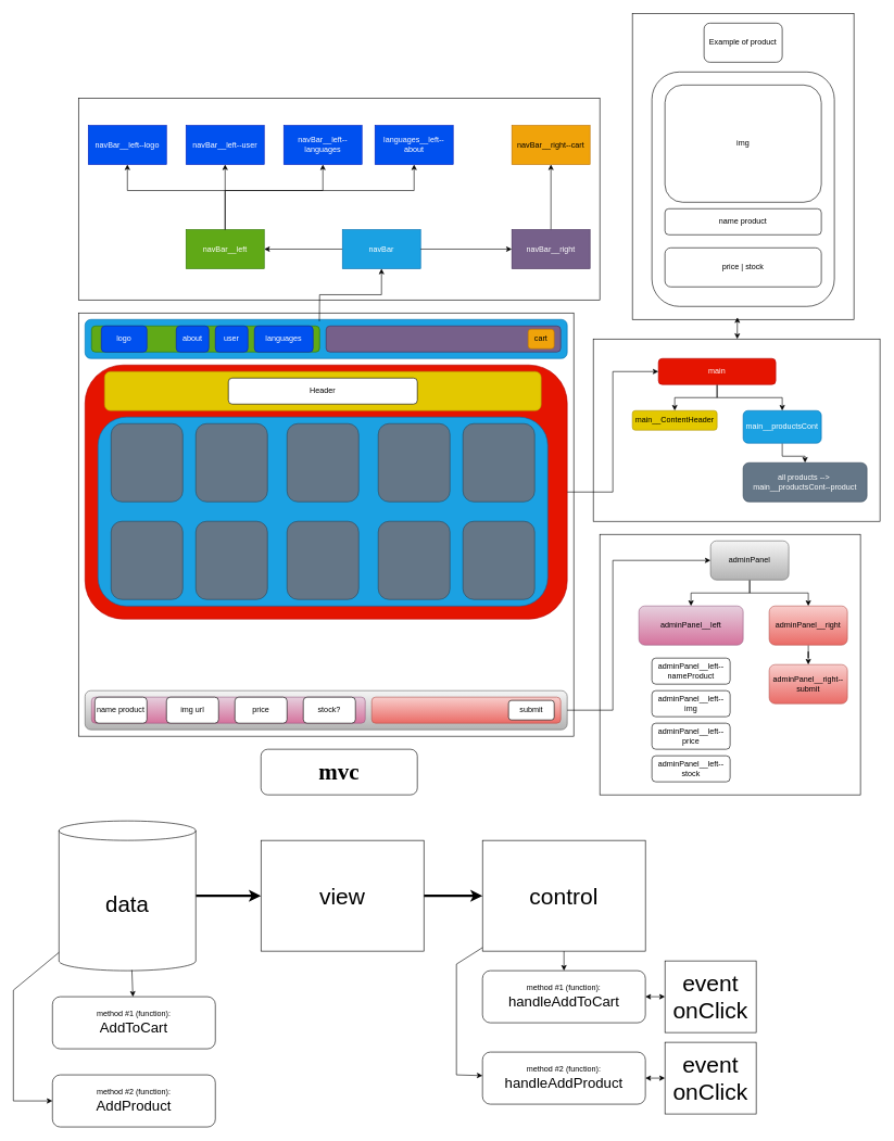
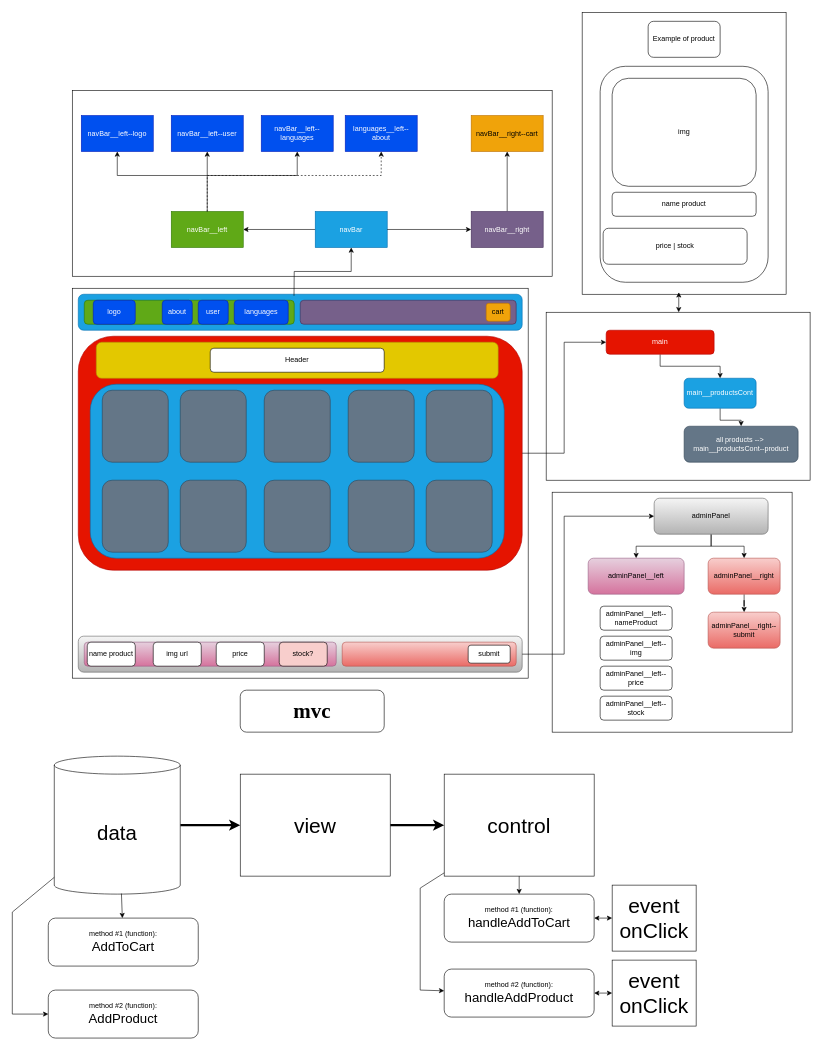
  <mxCell id="0" />
  <mxCell id="1" parent="0" />
  <mxCell id="2" value="" style="rounded=0;whiteSpace=wrap;html=1;" parent="1" vertex="1"><mxGeometry x="120" y="480" width="760" height="650" as="geometry" /></mxCell>
  <mxCell id="3" value="" style="rounded=1;whiteSpace=wrap;html=1;fillColor=#1ba1e2;strokeColor=#006EAF;fontColor=#ffffff;" parent="1" vertex="1"><mxGeometry x="130" y="490" width="740" height="60" as="geometry" /></mxCell>
  <mxCell id="4" value="" style="rounded=1;whiteSpace=wrap;html=1;fillColor=#e51400;fontColor=#ffffff;strokeColor=#B20000;" parent="1" vertex="1"><mxGeometry x="130" y="560" width="740" height="390" as="geometry" /></mxCell>
  <mxCell id="5" value="" style="rounded=1;whiteSpace=wrap;html=1;fillColor=#e3c800;fontColor=#000000;strokeColor=#B09500;" parent="1" vertex="1"><mxGeometry x="160" y="570" width="670" height="60" as="geometry" /></mxCell>
  <mxCell id="6" value="" style="rounded=1;whiteSpace=wrap;html=1;fillColor=#60a917;strokeColor=#2D7600;fontColor=#ffffff;" parent="1" vertex="1"><mxGeometry x="140" y="500" width="350" height="40" as="geometry" /></mxCell>
  <mxCell id="7" value="languages" style="rounded=1;whiteSpace=wrap;html=1;fillColor=#0050ef;fontColor=#ffffff;strokeColor=#001DBC;" parent="1" vertex="1"><mxGeometry x="390" y="500" width="90" height="40" as="geometry" /></mxCell>
  <mxCell id="8" value="user" style="rounded=1;whiteSpace=wrap;html=1;fillColor=#0050ef;fontColor=#ffffff;strokeColor=#001DBC;" parent="1" vertex="1"><mxGeometry x="330" y="500" width="50" height="40" as="geometry" /></mxCell>
  <mxCell id="9" value="about" style="rounded=1;whiteSpace=wrap;html=1;fillColor=#0050ef;fontColor=#ffffff;strokeColor=#001DBC;" parent="1" vertex="1"><mxGeometry x="270" y="500" width="50" height="40" as="geometry" /></mxCell>
  <mxCell id="10" value="logo" style="rounded=1;whiteSpace=wrap;html=1;fillColor=#0050ef;fontColor=#ffffff;strokeColor=#001DBC;" parent="1" vertex="1"><mxGeometry x="155" y="500" width="70" height="40" as="geometry" /></mxCell>
  <mxCell id="11" value="" style="rounded=1;whiteSpace=wrap;html=1;fillColor=#76608a;fontColor=#ffffff;strokeColor=#432D57;" parent="1" vertex="1"><mxGeometry x="500" y="500" width="360" height="40" as="geometry" /></mxCell>
  <mxCell id="12" value="cart" style="rounded=1;whiteSpace=wrap;html=1;fillColor=#f0a30a;fontColor=#000000;strokeColor=#BD7000;" parent="1" vertex="1"><mxGeometry x="810" y="505" width="40" height="30" as="geometry" /></mxCell>
  <mxCell id="13" value="Header" style="rounded=1;whiteSpace=wrap;html=1;" parent="1" vertex="1"><mxGeometry x="350" y="580" width="290" height="40" as="geometry" /></mxCell>
  <mxCell id="14" value="" style="rounded=1;whiteSpace=wrap;html=1;fillColor=#1ba1e2;fontColor=#ffffff;strokeColor=#006EAF;" parent="1" vertex="1"><mxGeometry x="150" y="640" width="690" height="290" as="geometry" /></mxCell>
  <mxCell id="15" value="" style="rounded=1;whiteSpace=wrap;html=1;fillColor=#647687;fontColor=#ffffff;strokeColor=#314354;" parent="1" vertex="1"><mxGeometry x="710" y="650" width="110" height="120" as="geometry" /></mxCell>
  <mxCell id="16" value="" style="rounded=1;whiteSpace=wrap;html=1;fillColor=#647687;fontColor=#ffffff;strokeColor=#314354;" parent="1" vertex="1"><mxGeometry x="580" y="650" width="110" height="120" as="geometry" /></mxCell>
  <mxCell id="17" value="" style="rounded=1;whiteSpace=wrap;html=1;fillColor=#647687;fontColor=#ffffff;strokeColor=#314354;" parent="1" vertex="1"><mxGeometry x="170" y="650" width="110" height="120" as="geometry" /></mxCell>
  <mxCell id="18" value="" style="rounded=1;whiteSpace=wrap;html=1;fillColor=#647687;fontColor=#ffffff;strokeColor=#314354;" parent="1" vertex="1"><mxGeometry x="300" y="650" width="110" height="120" as="geometry" /></mxCell>
  <mxCell id="19" value="" style="rounded=1;whiteSpace=wrap;html=1;fillColor=#647687;fontColor=#ffffff;strokeColor=#314354;" parent="1" vertex="1"><mxGeometry x="440" y="650" width="110" height="120" as="geometry" /></mxCell>
  <mxCell id="20" value="" style="rounded=1;whiteSpace=wrap;html=1;fillColor=#647687;fontColor=#ffffff;strokeColor=#314354;" parent="1" vertex="1"><mxGeometry x="170" y="800" width="110" height="120" as="geometry" /></mxCell>
  <mxCell id="21" value="" style="rounded=1;whiteSpace=wrap;html=1;fillColor=#647687;fontColor=#ffffff;strokeColor=#314354;" parent="1" vertex="1"><mxGeometry x="300" y="800" width="110" height="120" as="geometry" /></mxCell>
  <mxCell id="22" value="" style="rounded=1;whiteSpace=wrap;html=1;fillColor=#647687;fontColor=#ffffff;strokeColor=#314354;" parent="1" vertex="1"><mxGeometry x="440" y="800" width="110" height="120" as="geometry" /></mxCell>
  <mxCell id="23" value="" style="rounded=1;whiteSpace=wrap;html=1;fillColor=#647687;fontColor=#ffffff;strokeColor=#314354;" parent="1" vertex="1"><mxGeometry x="580" y="800" width="110" height="120" as="geometry" /></mxCell>
  <mxCell id="24" value="" style="rounded=1;whiteSpace=wrap;html=1;fillColor=#647687;fontColor=#ffffff;strokeColor=#314354;" parent="1" vertex="1"><mxGeometry x="710" y="800" width="110" height="120" as="geometry" /></mxCell>
  <mxCell id="25" value="" style="rounded=1;whiteSpace=wrap;html=1;fillColor=#f5f5f5;gradientColor=#b3b3b3;strokeColor=#666666;" parent="1" vertex="1"><mxGeometry x="130" y="1060" width="740" height="60" as="geometry" /></mxCell>
  <mxCell id="26" value="" style="rounded=1;whiteSpace=wrap;html=1;fillColor=#e6d0de;gradientColor=#d5739d;strokeColor=#996185;" parent="1" vertex="1"><mxGeometry x="140" y="1070" width="420" height="40" as="geometry" /></mxCell>
  <mxCell id="27" value="img url" style="rounded=1;whiteSpace=wrap;html=1;" parent="1" vertex="1"><mxGeometry x="255" y="1070" width="80" height="40" as="geometry" /></mxCell>
  <mxCell id="28" value="name product" style="rounded=1;whiteSpace=wrap;html=1;" parent="1" vertex="1"><mxGeometry x="145" y="1070" width="80" height="40" as="geometry" /></mxCell>
  <mxCell id="29" value="price" style="rounded=1;whiteSpace=wrap;html=1;" parent="1" vertex="1"><mxGeometry x="360" y="1070" width="80" height="40" as="geometry" /></mxCell>
- <mxCell id="30" value="stock?" style="rounded=1;whiteSpace=wrap;html=1;" parent="1" vertex="1"><mxGeometry x="465" y="1070" width="80" height="40" as="geometry" /></mxCell>
+ <mxCell id="30" value="stock?" style="rounded=1;whiteSpace=wrap;html=1;fillColor=#f8cecc;" parent="1" vertex="1"><mxGeometry x="465" y="1070" width="80" height="40" as="geometry" /></mxCell>
  <mxCell id="31" value="" style="rounded=1;whiteSpace=wrap;html=1;fillColor=#f8cecc;gradientColor=#ea6b66;strokeColor=#b85450;" parent="1" vertex="1"><mxGeometry x="570" y="1070" width="290" height="40" as="geometry" /></mxCell>
  <mxCell id="32" value="submit" style="rounded=1;whiteSpace=wrap;html=1;" parent="1" vertex="1"><mxGeometry x="780" y="1075" width="70" height="30" as="geometry" /></mxCell>
  <mxCell id="33" value="&lt;h1&gt;&lt;font face=&quot;Verdana&quot; style=&quot;font-size: 35px;&quot;&gt;mvc&lt;/font&gt;&lt;/h1&gt;" style="rounded=1;whiteSpace=wrap;html=1;" parent="1" vertex="1"><mxGeometry x="400" y="1150" width="240" height="70" as="geometry" /></mxCell>
  <mxCell id="34" value="" style="edgeStyle=orthogonalEdgeStyle;rounded=0;orthogonalLoop=1;jettySize=auto;html=1;strokeWidth=4;" parent="1" source="35" target="37" edge="1"><mxGeometry relative="1" as="geometry" /></mxCell>
  <mxCell id="35" value="&lt;font style=&quot;font-size: 34px;&quot;&gt;data&lt;/font&gt;" style="shape=cylinder3;whiteSpace=wrap;html=1;boundedLbl=1;backgroundOutline=1;size=15;" parent="1" vertex="1"><mxGeometry x="90" y="1260" width="210" height="230" as="geometry" /></mxCell>
  <mxCell id="36" value="" style="edgeStyle=orthogonalEdgeStyle;rounded=0;orthogonalLoop=1;jettySize=auto;html=1;strokeWidth=4;" parent="1" source="37" target="38" edge="1"><mxGeometry relative="1" as="geometry" /></mxCell>
  <mxCell id="37" value="&lt;font style=&quot;font-size: 35px;&quot;&gt;view&lt;/font&gt;" style="whiteSpace=wrap;html=1;" parent="1" vertex="1"><mxGeometry x="400" y="1290" width="250" height="170" as="geometry" /></mxCell>
  <mxCell id="38" value="&lt;font style=&quot;font-size: 35px;&quot;&gt;control&lt;/font&gt;" style="whiteSpace=wrap;html=1;" parent="1" vertex="1"><mxGeometry x="740" y="1290" width="250" height="170" as="geometry" /></mxCell>
  <mxCell id="39" value="&lt;font style=&quot;font-size: 35px;&quot;&gt;event&lt;/font&gt;&lt;div&gt;&lt;font style=&quot;font-size: 35px;&quot;&gt;onClick&lt;/font&gt;&lt;/div&gt;" style="whiteSpace=wrap;html=1;" parent="1" vertex="1"><mxGeometry x="1020" y="1475" width="140" height="110" as="geometry" /></mxCell>
  <mxCell id="40" value="method #1 (function):&lt;div&gt;&lt;span style=&quot;font-size: 22px;&quot;&gt;handleAddToCart&lt;/span&gt;&lt;/div&gt;" style="rounded=1;whiteSpace=wrap;html=1;" parent="1" vertex="1"><mxGeometry x="740" y="1490" width="250" height="80" as="geometry" /></mxCell>
  <mxCell id="41" value="method #2 (function):&lt;div&gt;&lt;span style=&quot;font-size: 22px;&quot;&gt;handleAddProduct&lt;/span&gt;&lt;/div&gt;" style="rounded=1;whiteSpace=wrap;html=1;" parent="1" vertex="1"><mxGeometry x="740" y="1615" width="250" height="80" as="geometry" /></mxCell>
  <mxCell id="42" value="&lt;font style=&quot;font-size: 35px;&quot;&gt;event&lt;/font&gt;&lt;div&gt;&lt;font style=&quot;font-size: 35px;&quot;&gt;onClick&lt;/font&gt;&lt;/div&gt;" style="whiteSpace=wrap;html=1;" parent="1" vertex="1"><mxGeometry x="1020" y="1600" width="140" height="110" as="geometry" /></mxCell>
  <mxCell id="43" value="" style="endArrow=classic;html=1;rounded=0;" parent="1" source="38" target="40" edge="1"><mxGeometry width="50" height="50" relative="1" as="geometry"><mxPoint x="865" y="1460" as="sourcePoint" /><mxPoint x="900" y="1390" as="targetPoint" /><Array as="points"><mxPoint x="865" y="1480" /></Array></mxGeometry></mxCell>
  <mxCell id="44" value="" style="endArrow=classic;html=1;rounded=0;" parent="1" source="38" target="41" edge="1"><mxGeometry width="50" height="50" relative="1" as="geometry"><mxPoint x="840" y="1480" as="sourcePoint" /><mxPoint x="680" y="1390" as="targetPoint" /><Array as="points"><mxPoint x="700" y="1480" /><mxPoint x="700" y="1650" /></Array></mxGeometry></mxCell>
  <mxCell id="45" value="method #1 (function):&lt;div&gt;&lt;span style=&quot;font-size: 22px;&quot;&gt;AddToCart&lt;/span&gt;&lt;/div&gt;" style="rounded=1;whiteSpace=wrap;html=1;" parent="1" vertex="1"><mxGeometry y="1530" width="250" height="80" as="geometry" x="80" /></mxCell>
  <mxCell id="46" value="" style="endArrow=classic;html=1;rounded=0;" parent="1" source="35" target="47" edge="1"><mxGeometry width="50" height="50" relative="1" as="geometry"><mxPoint x="630" y="1440" as="sourcePoint" /><mxPoint x="20" y="1720" as="targetPoint" /><Array as="points"><mxPoint x="20" y="1520" /><mxPoint x="20" y="1690" /></Array></mxGeometry></mxCell>
  <mxCell id="47" value="method #2 (function):&lt;div&gt;&lt;span style=&quot;font-size: 22px;&quot;&gt;AddProduct&lt;/span&gt;&lt;/div&gt;" style="rounded=1;whiteSpace=wrap;html=1;" parent="1" vertex="1"><mxGeometry y="1650" width="250" height="80" as="geometry" x="80" /></mxCell>
  <mxCell id="48" value="" style="endArrow=classic;html=1;rounded=0;exitX=0.533;exitY=0.996;exitDx=0;exitDy=0;exitPerimeter=0;" parent="1" source="35" target="45" edge="1"><mxGeometry width="50" height="50" relative="1" as="geometry"><mxPoint x="190" y="1540" as="sourcePoint" /><mxPoint x="240" y="1490" as="targetPoint" /></mxGeometry></mxCell>
  <mxCell id="49" value="" style="endArrow=classic;startArrow=classic;html=1;rounded=0;" parent="1" source="40" target="39" edge="1"><mxGeometry width="50" height="50" relative="1" as="geometry"><mxPoint x="990" y="1560" as="sourcePoint" /><mxPoint x="1040" y="1510" as="targetPoint" /></mxGeometry></mxCell>
  <mxCell id="50" value="" style="endArrow=classic;startArrow=classic;html=1;rounded=0;" parent="1" source="41" target="42" edge="1"><mxGeometry width="50" height="50" relative="1" as="geometry"><mxPoint x="980" y="1790" as="sourcePoint" /><mxPoint x="1030" y="1740" as="targetPoint" /></mxGeometry></mxCell>
  <mxCell id="51" value="" style="rounded=0;whiteSpace=wrap;html=1;" vertex="1" parent="1"><mxGeometry x="920" y="820" width="400" height="400" as="geometry" /></mxCell>
  <mxCell id="52" value="" style="edgeStyle=orthogonalEdgeStyle;rounded=0;orthogonalLoop=1;jettySize=auto;html=1;" parent="1" source="25" target="56" edge="1"><mxGeometry relative="1" as="geometry"><Array as="points"><mxPoint x="940" y="1090" /><mxPoint x="940" y="860" /></Array></mxGeometry></mxCell>
  <mxCell id="53" value="" style="edgeStyle=orthogonalEdgeStyle;rounded=0;orthogonalLoop=1;jettySize=auto;html=1;" parent="1" source="56" target="57" edge="1"><mxGeometry relative="1" as="geometry" /></mxCell>
  <mxCell id="54" value="" style="edgeStyle=orthogonalEdgeStyle;rounded=0;orthogonalLoop=1;jettySize=auto;html=1;" parent="1" source="56" target="58" edge="1"><mxGeometry relative="1" as="geometry" /></mxCell>
  <mxCell id="55" value="" style="edgeStyle=orthogonalEdgeStyle;rounded=0;orthogonalLoop=1;jettySize=auto;html=1;" parent="1" source="58" target="59" edge="1"><mxGeometry relative="1" as="geometry" /></mxCell>
- <mxCell id="56" value="adminPanel" style="whiteSpace=wrap;html=1;fillColor=#f5f5f5;strokeColor=#666666;rounded=1;gradientColor=#b3b3b3;" parent="1" vertex="1"><mxGeometry x="1090" y="830" width="120" height="60" as="geometry" /></mxCell>
+ <mxCell id="56" value="adminPanel" style="whiteSpace=wrap;html=1;fillColor=#f5f5f5;strokeColor=#666666;rounded=1;gradientColor=#b3b3b3;" parent="1" vertex="1"><mxGeometry x="1090" y="830" width="190" height="60" as="geometry" /></mxCell>
  <mxCell id="57" value="adminPanel__left" style="whiteSpace=wrap;html=1;fillColor=#e6d0de;strokeColor=#996185;rounded=1;gradientColor=#d5739d;" parent="1" vertex="1"><mxGeometry x="980" y="930" width="160" height="60" as="geometry" /></mxCell>
  <mxCell id="58" value="adminPanel__right" style="whiteSpace=wrap;html=1;fillColor=#f8cecc;strokeColor=#b85450;rounded=1;gradientColor=#ea6b66;" parent="1" vertex="1"><mxGeometry x="1180" y="930" width="120" height="60" as="geometry" /></mxCell>
  <mxCell id="59" value="adminPanel__right--submit" style="whiteSpace=wrap;html=1;fillColor=#f8cecc;strokeColor=#b85450;rounded=1;gradientColor=#ea6b66;" parent="1" vertex="1"><mxGeometry x="1180" y="1020" width="120" height="60" as="geometry" /></mxCell>
  <mxCell id="60" value="adminPanel__left--nameProduct" style="rounded=1;whiteSpace=wrap;html=1;" parent="1" vertex="1"><mxGeometry x="1000" y="1010" width="120" height="40" as="geometry" /></mxCell>
  <mxCell id="61" value="adminPanel__left--img" style="rounded=1;whiteSpace=wrap;html=1;" parent="1" vertex="1"><mxGeometry x="1000" y="1060" width="120" height="40" as="geometry" /></mxCell>
  <mxCell id="62" value="adminPanel__left--stock" style="rounded=1;whiteSpace=wrap;html=1;" parent="1" vertex="1"><mxGeometry x="1000" y="1160" width="120" height="40" as="geometry" /></mxCell>
  <mxCell id="63" value="adminPanel__left--price" style="rounded=1;whiteSpace=wrap;html=1;" parent="1" vertex="1"><mxGeometry x="1000" y="1110" width="120" height="40" as="geometry" /></mxCell>
  <mxCell id="64" value="" style="rounded=0;whiteSpace=wrap;html=1;" vertex="1" parent="1"><mxGeometry x="910" y="520" width="440" height="280" as="geometry" /></mxCell>
- <mxCell id="65" value="" style="edgeStyle=orthogonalEdgeStyle;rounded=0;orthogonalLoop=1;jettySize=auto;html=1;" parent="1" source="67" target="68" edge="1"><mxGeometry relative="1" as="geometry" /></mxCell>
  <mxCell id="66" value="" style="edgeStyle=orthogonalEdgeStyle;rounded=0;orthogonalLoop=1;jettySize=auto;html=1;" parent="1" source="67" target="70" edge="1"><mxGeometry relative="1" as="geometry" /></mxCell>
  <mxCell id="67" value="main" style="rounded=1;whiteSpace=wrap;html=1;fillColor=#e51400;fontColor=#ffffff;strokeColor=#B20000;" parent="1" vertex="1"><mxGeometry x="1010" y="550" width="180" height="40" as="geometry" /></mxCell>
- <mxCell id="68" value="main__ContentHeader" style="whiteSpace=wrap;html=1;fillColor=#e3c800;strokeColor=#B09500;fontColor=#000000;rounded=1;" parent="1" vertex="1"><mxGeometry x="970" y="630" width="130" height="30" as="geometry" /></mxCell>
  <mxCell id="69" value="" style="edgeStyle=orthogonalEdgeStyle;rounded=0;orthogonalLoop=1;jettySize=auto;html=1;" parent="1" source="70" target="71" edge="1"><mxGeometry relative="1" as="geometry" /></mxCell>
  <mxCell id="70" value="main__productsCont" style="whiteSpace=wrap;html=1;fillColor=#1ba1e2;strokeColor=#006EAF;fontColor=#ffffff;rounded=1;" parent="1" vertex="1"><mxGeometry x="1140" y="630" width="120" height="50" as="geometry" /></mxCell>
  <mxCell id="71" value="all products --&amp;gt;&amp;nbsp;&lt;div&gt;main__productsCont--product&lt;/div&gt;" style="whiteSpace=wrap;html=1;fillColor=#647687;strokeColor=#314354;fontColor=#ffffff;rounded=1;" parent="1" vertex="1"><mxGeometry x="1140" y="710" width="190" height="60" as="geometry" /></mxCell>
  <mxCell id="72" value="" style="edgeStyle=orthogonalEdgeStyle;rounded=0;orthogonalLoop=1;jettySize=auto;html=1;" parent="1" source="4" target="67" edge="1"><mxGeometry relative="1" as="geometry" /></mxCell>
  <mxCell id="73" value="" style="rounded=0;whiteSpace=wrap;html=1;" vertex="1" parent="1"><mxGeometry x="120" y="150" width="800" height="310" as="geometry" /></mxCell>
  <mxCell id="74" value="" style="edgeStyle=orthogonalEdgeStyle;rounded=0;orthogonalLoop=1;jettySize=auto;html=1;" parent="1" source="75" target="76" edge="1"><mxGeometry relative="1" as="geometry" /></mxCell>
  <mxCell id="75" value="navBar" style="rounded=0;whiteSpace=wrap;html=1;fillColor=#1ba1e2;strokeColor=#006EAF;fontColor=#ffffff;" parent="1" vertex="1"><mxGeometry x="525" y="352.02" width="120" height="60" as="geometry" /></mxCell>
  <mxCell id="76" value="navBar__left" style="whiteSpace=wrap;html=1;rounded=0;fillColor=#60a917;fontColor=#ffffff;strokeColor=#2D7600;" parent="1" vertex="1"><mxGeometry x="285" y="352.02" width="120" height="60" as="geometry" /></mxCell>
  <mxCell id="77" value="languages__left--about" style="whiteSpace=wrap;html=1;rounded=0;fillColor=#0050ef;fontColor=#ffffff;strokeColor=#001DBC;" parent="1" vertex="1"><mxGeometry x="575" y="192.02" width="120" height="60" as="geometry" /></mxCell>
  <mxCell id="78" value="navBar__left--user" style="whiteSpace=wrap;html=1;rounded=0;fillColor=#0050ef;fontColor=#ffffff;strokeColor=#001DBC;" parent="1" vertex="1"><mxGeometry x="285" y="192.02" width="120" height="60" as="geometry" /></mxCell>
  <mxCell id="79" value="navBar__left--languages" style="whiteSpace=wrap;html=1;rounded=0;fillColor=#0050ef;fontColor=#ffffff;strokeColor=#001DBC;" parent="1" vertex="1"><mxGeometry x="435" y="192.02" width="120" height="60" as="geometry" /></mxCell>
  <mxCell id="80" value="" style="edgeStyle=orthogonalEdgeStyle;rounded=0;orthogonalLoop=1;jettySize=auto;html=1;" parent="1" source="81" target="83" edge="1"><mxGeometry relative="1" as="geometry" /></mxCell>
  <mxCell id="81" value="navBar__right" style="rounded=0;whiteSpace=wrap;html=1;fillColor=#76608a;fontColor=#ffffff;strokeColor=#432D57;" parent="1" vertex="1"><mxGeometry x="785" y="352.02" width="120" height="60" as="geometry" /></mxCell>
  <mxCell id="82" value="" style="endArrow=classic;html=1;rounded=0;entryX=0;entryY=0.5;entryDx=0;entryDy=0;exitX=1;exitY=0.5;exitDx=0;exitDy=0;" parent="1" source="75" target="81" edge="1"><mxGeometry width="50" height="50" relative="1" as="geometry"><mxPoint x="725" y="472.02" as="sourcePoint" /><mxPoint x="775" y="422.02" as="targetPoint" /><Array as="points" /></mxGeometry></mxCell>
  <mxCell id="83" value="navBar__right--cart" style="whiteSpace=wrap;html=1;rounded=0;fillColor=#f0a30a;fontColor=#000000;strokeColor=#BD7000;" parent="1" vertex="1"><mxGeometry x="785" y="192.02" width="120" height="60" as="geometry" /></mxCell>
  <mxCell id="84" value="" style="endArrow=classic;html=1;rounded=0;exitX=0.486;exitY=0.043;exitDx=0;exitDy=0;exitPerimeter=0;entryX=0.5;entryY=1;entryDx=0;entryDy=0;" edge="1" parent="1" source="3" target="75"><mxGeometry width="50" height="50" relative="1" as="geometry"><mxPoint x="583.9" y="480" as="sourcePoint" /><mxPoint x="495" y="422.02" as="targetPoint" /><Array as="points"><mxPoint x="490" y="452" /><mxPoint x="585" y="452.02" /></Array></mxGeometry></mxCell>
- <mxCell id="85" value="" style="endArrow=classic;html=1;rounded=0;entryX=0.5;entryY=1;entryDx=0;entryDy=0;" edge="1" parent="1" source="76" target="77"><mxGeometry width="50" height="50" relative="1" as="geometry"><mxPoint x="605" y="262.02" as="sourcePoint" /><mxPoint x="655" y="212.02" as="targetPoint" /><Array as="points"><mxPoint x="345" y="292.02" /><mxPoint x="635" y="292.02" /></Array></mxGeometry></mxCell>
+ <mxCell id="85" value="" style="endArrow=classic;html=1;rounded=0;entryX=0.5;entryY=1;entryDx=0;entryDy=0;dashed=1;" edge="1" parent="1" source="76" target="77"><mxGeometry width="50" height="50" relative="1" as="geometry"><mxPoint x="605" y="262.02" as="sourcePoint" /><mxPoint x="655" y="212.02" as="targetPoint" /><Array as="points"><mxPoint x="345" y="292.02" /><mxPoint x="635" y="292.02" /></Array></mxGeometry></mxCell>
  <mxCell id="86" value="" style="endArrow=classic;html=1;rounded=0;exitX=0.5;exitY=0;exitDx=0;exitDy=0;" edge="1" parent="1" source="76"><mxGeometry width="50" height="50" relative="1" as="geometry"><mxPoint x="605" y="262.02" as="sourcePoint" /><mxPoint x="495" y="252.02" as="targetPoint" /><Array as="points"><mxPoint x="345" y="292.02" /><mxPoint x="495" y="292.02" /></Array></mxGeometry></mxCell>
  <mxCell id="87" value="" style="endArrow=classic;html=1;rounded=0;entryX=0.5;entryY=1;entryDx=0;entryDy=0;" edge="1" parent="1" target="78"><mxGeometry width="50" height="50" relative="1" as="geometry"><mxPoint x="345" y="292.02" as="sourcePoint" /><mxPoint x="655" y="212.02" as="targetPoint" /></mxGeometry></mxCell>
  <mxCell id="88" value="" style="endArrow=classic;html=1;rounded=0;entryX=0.5;entryY=1;entryDx=0;entryDy=0;" edge="1" parent="1" target="89"><mxGeometry width="50" height="50" relative="1" as="geometry"><mxPoint x="345" y="292.02" as="sourcePoint" /><mxPoint x="655" y="212.02" as="targetPoint" /><Array as="points"><mxPoint x="195" y="292.02" /></Array></mxGeometry></mxCell>
  <mxCell id="89" value="navBar__left--logo" style="rounded=0;whiteSpace=wrap;html=1;fillColor=#0050ef;fontColor=#ffffff;strokeColor=#001DBC;" parent="1" vertex="1"><mxGeometry x="135" y="192.02" width="120" height="60" as="geometry" /></mxCell>
  <mxCell id="90" value="" style="rounded=0;whiteSpace=wrap;html=1;" vertex="1" parent="1"><mxGeometry x="970" y="20" width="340" height="470" as="geometry" /></mxCell>
  <mxCell id="91" value="" style="rounded=1;whiteSpace=wrap;html=1;" parent="1" vertex="1"><mxGeometry x="1000" y="110" width="280" height="360" as="geometry" /></mxCell>
  <mxCell id="92" value="Example of product" style="rounded=1;whiteSpace=wrap;html=1;" parent="1" vertex="1"><mxGeometry x="1080" y="35" width="120" height="60" as="geometry" /></mxCell>
  <mxCell id="93" value="img" style="rounded=1;whiteSpace=wrap;html=1;" vertex="1" parent="1"><mxGeometry x="1020" y="130" width="240" height="180" as="geometry" /></mxCell>
  <mxCell id="94" value="name product" style="rounded=1;whiteSpace=wrap;html=1;" vertex="1" parent="1"><mxGeometry x="1020" y="320" width="240" height="40" as="geometry" /></mxCell>
- <mxCell id="95" value="price | stock" style="rounded=1;whiteSpace=wrap;html=1;" vertex="1" parent="1"><mxGeometry x="1020" y="380" width="240" height="60" as="geometry" /></mxCell>
+ <mxCell id="95" value="price | stock" style="rounded=1;whiteSpace=wrap;html=1;" vertex="1" parent="1"><mxGeometry x="1005" y="380" width="240" height="60" as="geometry" /></mxCell>
  <mxCell id="96" value="" style="endArrow=classic;startArrow=classic;html=1;rounded=0;entryX=0.474;entryY=0.993;entryDx=0;entryDy=0;entryPerimeter=0;" edge="1" parent="1" source="64" target="90"><mxGeometry width="50" height="50" relative="1" as="geometry"><mxPoint x="1120" y="540" as="sourcePoint" /><mxPoint x="1170" y="490" as="targetPoint" /></mxGeometry></mxCell>
